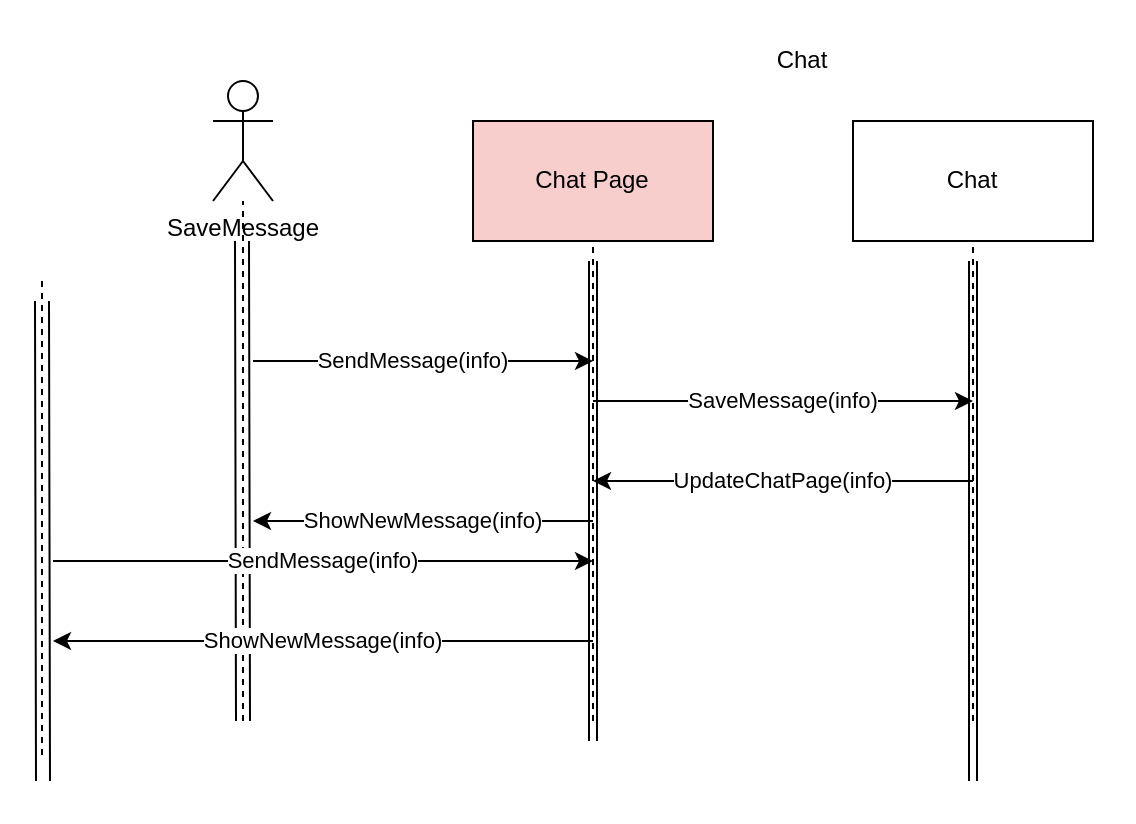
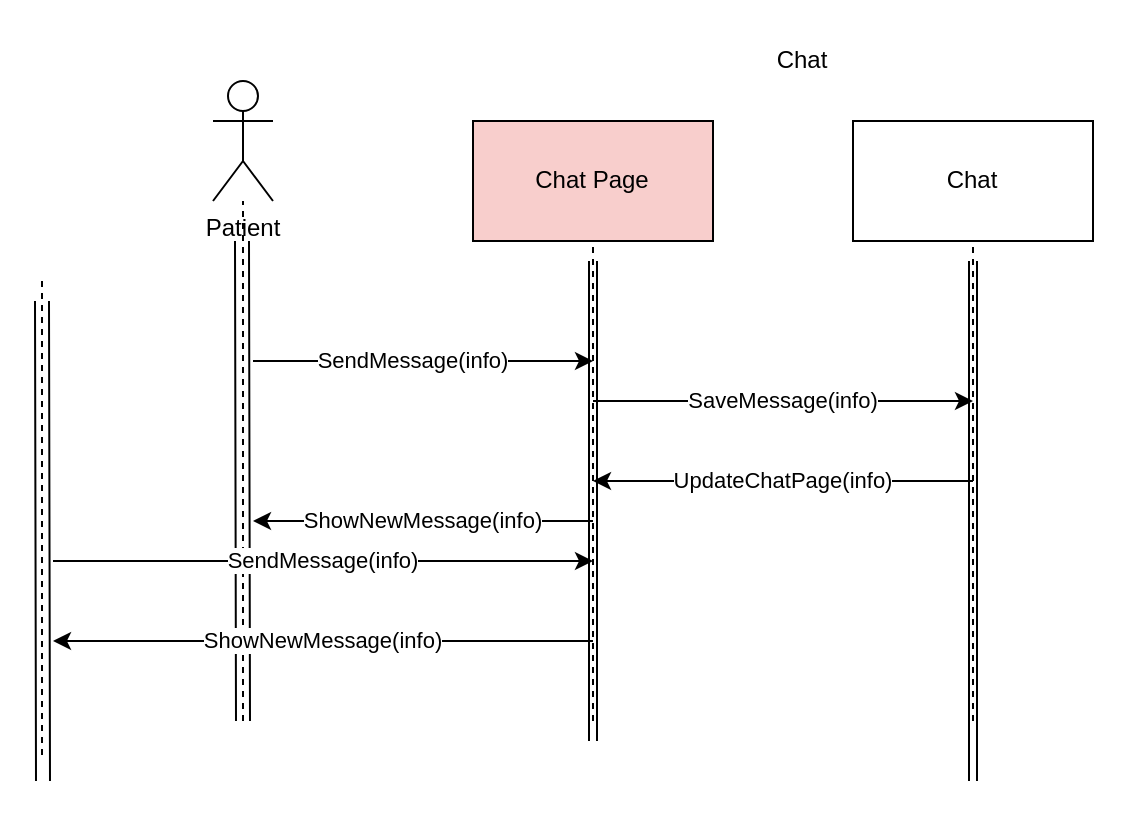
  <mxCell id="0" />
  <mxCell id="1" parent="0" />
  <mxCell id="2" value="" style="shape=umlActor;verticalLabelPosition=bottom;labelBackgroundColor=#ffffff;verticalAlign=top;html=1;outlineConnect=0;" parent="1" vertex="1"><mxGeometry x="106" y="40" width="30" height="60" as="geometry" /></mxCell>
  <mxCell id="3" value="Chat" style="text;html=1;strokeColor=none;fillColor=none;align=center;verticalAlign=middle;whiteSpace=wrap;rounded=0;" parent="1" vertex="1"><mxGeometry x="381" y="20" width="40" height="20" as="geometry" /></mxCell>
  <mxCell id="4" value="Chat Page" style="rounded=0;whiteSpace=wrap;html=1;fillColor=#f8cecc;" parent="1" vertex="1"><mxGeometry x="236" y="60" width="120" height="60" as="geometry" /></mxCell>
  <mxCell id="5" value="" style="endArrow=none;dashed=1;html=1;" parent="1" target="2" edge="1"><mxGeometry width="50" height="50" relative="1" as="geometry"><mxPoint x="121" y="360" as="sourcePoint" /><mxPoint x="156" y="180" as="targetPoint" /></mxGeometry></mxCell>
  <mxCell id="6" value="" style="shape=link;html=1;width=7;" parent="1" edge="1"><mxGeometry width="50" height="50" relative="1" as="geometry"><mxPoint x="121" y="360" as="sourcePoint" /><mxPoint x="120.5" y="120" as="targetPoint" /></mxGeometry></mxCell>
  <mxCell id="7" value="" style="endArrow=none;dashed=1;html=1;" parent="1" edge="1"><mxGeometry width="50" height="50" relative="1" as="geometry"><mxPoint x="296" y="360" as="sourcePoint" /><mxPoint x="296" y="123" as="targetPoint" /></mxGeometry></mxCell>
  <mxCell id="8" value="" style="shape=link;html=1;" parent="1" edge="1"><mxGeometry width="50" height="50" relative="1" as="geometry"><mxPoint x="296" y="370" as="sourcePoint" /><mxPoint x="296" y="130" as="targetPoint" /></mxGeometry></mxCell>
  <mxCell id="9" value="Chat" style="rounded=0;whiteSpace=wrap;html=1;" parent="1" vertex="1"><mxGeometry x="426" y="60" width="120" height="60" as="geometry" /></mxCell>
  <mxCell id="10" value="" style="endArrow=none;dashed=1;html=1;entryX=0.5;entryY=1;entryDx=0;entryDy=0;" parent="1" target="9" edge="1"><mxGeometry width="50" height="50" relative="1" as="geometry"><mxPoint x="486" y="360" as="sourcePoint" /><mxPoint x="556" y="210" as="targetPoint" /></mxGeometry></mxCell>
  <mxCell id="11" value="" style="shape=link;html=1;" parent="1" edge="1"><mxGeometry width="50" height="50" relative="1" as="geometry"><mxPoint x="486" y="390" as="sourcePoint" /><mxPoint x="486" y="130" as="targetPoint" /></mxGeometry></mxCell>
  <mxCell id="12" value="SaveMessage(info)" style="endArrow=classic;html=1;" parent="1" edge="1"><mxGeometry width="50" height="50" relative="1" as="geometry"><mxPoint x="296" y="200" as="sourcePoint" /><mxPoint x="486" y="200" as="targetPoint" /></mxGeometry></mxCell>
  <mxCell id="13" value="UpdateChatPage(info)" style="endArrow=classic;html=1;" parent="1" edge="1"><mxGeometry width="50" height="50" relative="1" as="geometry"><mxPoint x="486" y="240" as="sourcePoint" /><mxPoint x="296" y="240" as="targetPoint" /></mxGeometry></mxCell>
- <mxCell id="14" value="SaveMessage" style="text;html=1;align=center;" parent="1" vertex="1"><mxGeometry x="51" y="100" width="140" height="30" as="geometry" /></mxCell>
+ <mxCell id="14" value="Patient" style="text;html=1;align=center;" parent="1" vertex="1"><mxGeometry x="51" y="100" width="140" height="30" as="geometry" /></mxCell>
  <mxCell id="15" value="SendMessage(info)" style="endArrow=classic;html=1;" parent="1" edge="1"><mxGeometry x="-0.059" width="50" height="50" relative="1" as="geometry"><mxPoint x="126" y="180" as="sourcePoint" /><mxPoint x="296" y="180" as="targetPoint" /><mxPoint as="offset" /></mxGeometry></mxCell>
  <mxCell id="16" value="ShowNewMessage(info)" style="endArrow=classic;html=1;" parent="1" edge="1"><mxGeometry width="50" height="50" relative="1" as="geometry"><mxPoint x="296" y="260" as="sourcePoint" /><mxPoint x="126" y="260" as="targetPoint" /></mxGeometry></mxCell>
  <mxCell id="17" value="" style="shape=link;html=1;width=7;" parent="1" edge="1"><mxGeometry width="50" height="50" relative="1" as="geometry"><mxPoint x="21" y="390" as="sourcePoint" /><mxPoint x="20.5" y="150" as="targetPoint" /></mxGeometry></mxCell>
  <mxCell id="18" value="" style="endArrow=none;dashed=1;html=1;" parent="1" edge="1"><mxGeometry width="50" height="50" relative="1" as="geometry"><mxPoint x="20.5" y="377" as="sourcePoint" /><mxPoint x="20.5" y="140" as="targetPoint" /></mxGeometry></mxCell>
  <mxCell id="19" value="SendMessage(info)" style="endArrow=classic;html=1;" parent="1" edge="1"><mxGeometry width="50" height="50" relative="1" as="geometry"><mxPoint x="26" y="280" as="sourcePoint" /><mxPoint x="296" y="280" as="targetPoint" /></mxGeometry></mxCell>
  <mxCell id="20" value="ShowNewMessage(info)&lt;br&gt;" style="endArrow=classic;html=1;" parent="1" edge="1"><mxGeometry width="50" height="50" relative="1" as="geometry"><mxPoint x="296" y="320" as="sourcePoint" /><mxPoint x="26" y="320" as="targetPoint" /></mxGeometry></mxCell>
